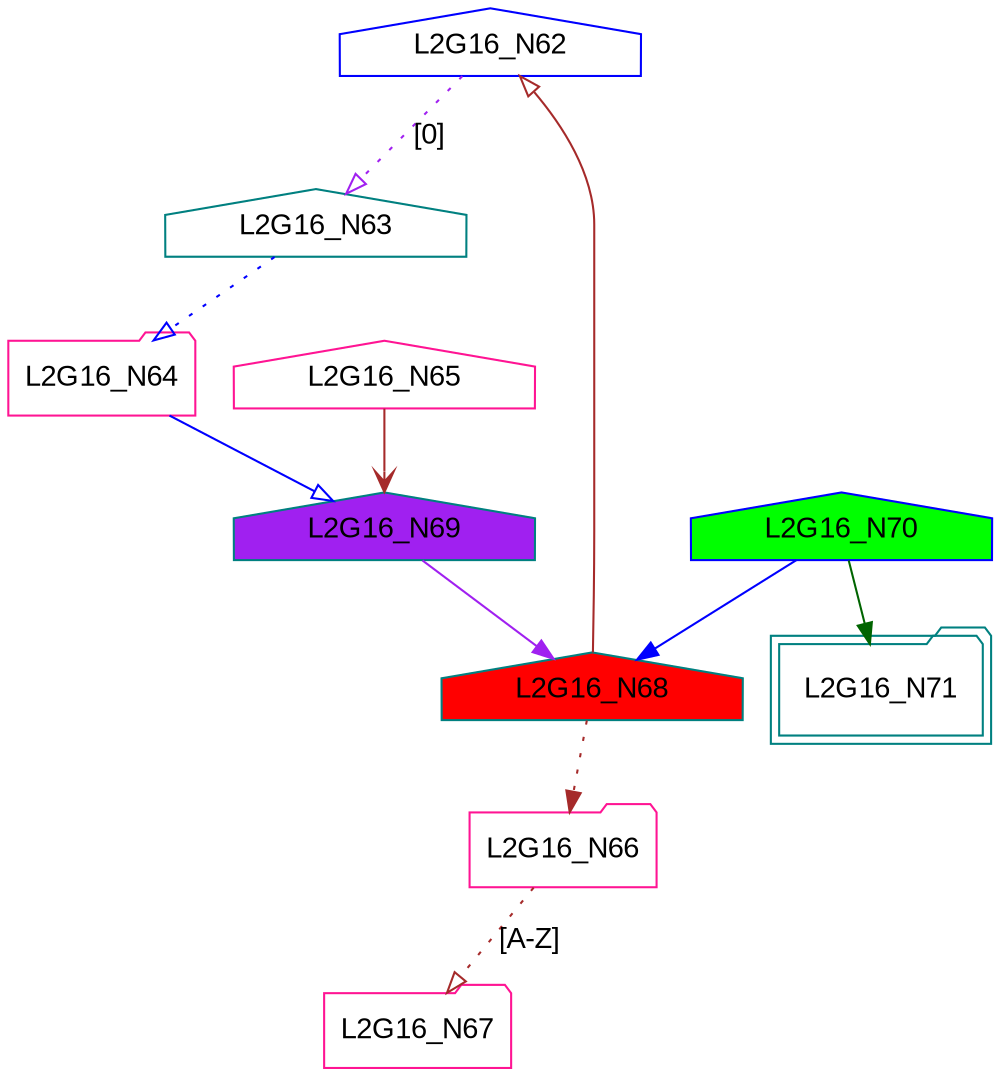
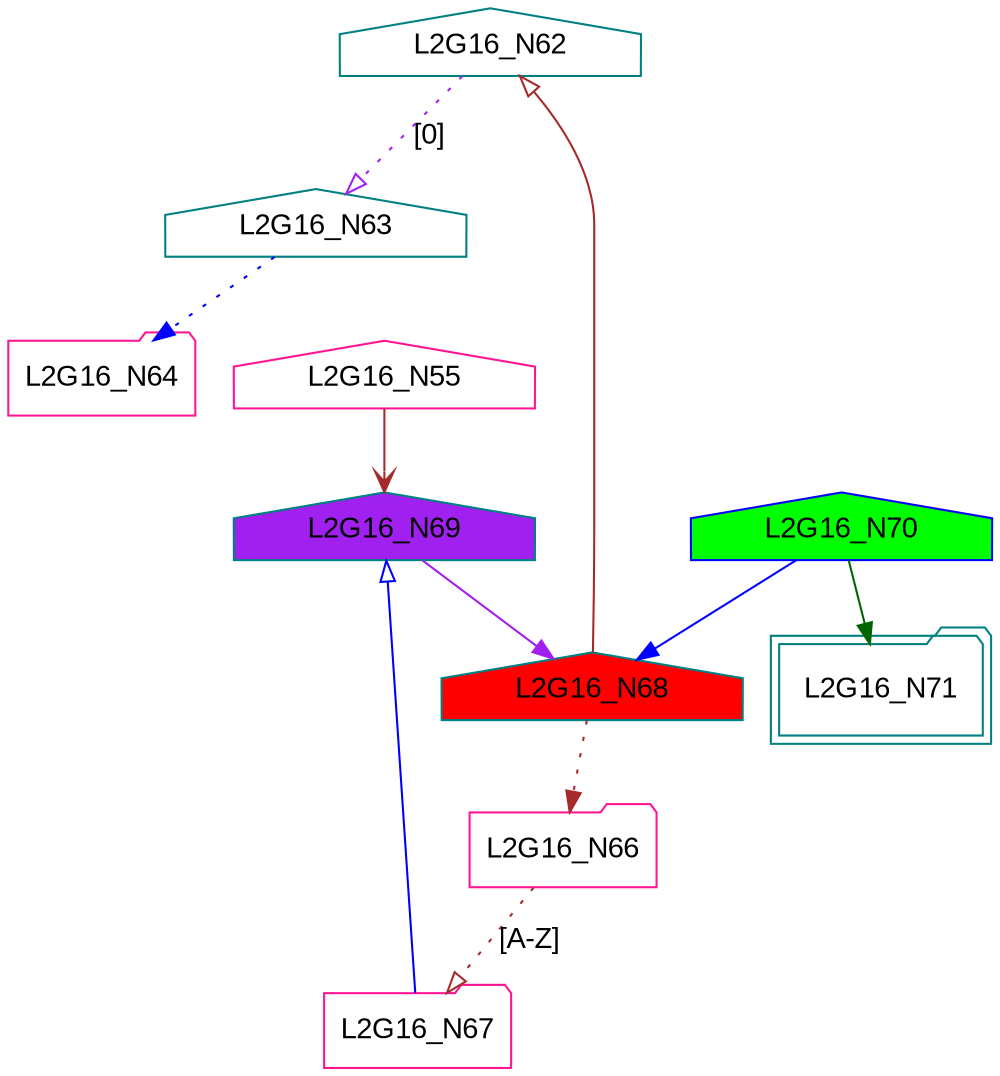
  digraph {
    fontname="Liberation Sans"
    node [color=teal fontname="Liberation Sans" shape=house]
    edge [arrowhead=onormal color=brown fontname="Liberation Sans" style=solid]
-   L2G16_N62 [color=blue]
+   L2G16_N62
    L2G16_N63
    L2G16_N64 [color=deeppink shape=folder]
-   L2G16_N65 [color=deeppink]
+   L2G16_N65 [color=deeppink label=L2G16_N55]
    L2G16_N69 [fillcolor=purple style=filled]
    L2G16_N68 [fillcolor=red style=filled]
    L2G16_N66 [color=deeppink shape=folder]
    L2G16_N67 [color=deeppink shape=folder]
    L2G16_N71 [peripheries=2 shape=folder]
    L2G16_N70 [color=blue fillcolor=green style=filled]
    L2G16_N62 -> L2G16_N63 [color=purple label="[0]" style=dotted]
-   L2G16_N63 -> L2G16_N64 [color=blue style=dotted]
+   L2G16_N63 -> L2G16_N64 [arrowhead=normal color=blue style=dotted]
    L2G16_N65 -> L2G16_N69 [arrowhead=vee]
    L2G16_N69 -> L2G16_N68 [arrowhead=normal color=purple]
    L2G16_N68 -> L2G16_N62
    L2G16_N68 -> L2G16_N66 [arrowhead=normal style=dotted]
    L2G16_N66 -> L2G16_N67 [label="[A-Z]" style=dotted]
-   L2G16_N64 -> L2G16_N69 [color=blue]
+   L2G16_N67 -> L2G16_N69 [color=blue]
    L2G16_N70 -> L2G16_N68 [arrowhead=normal color=blue]
    L2G16_N70 -> L2G16_N71 [arrowhead=normal color=darkgreen]
  }
